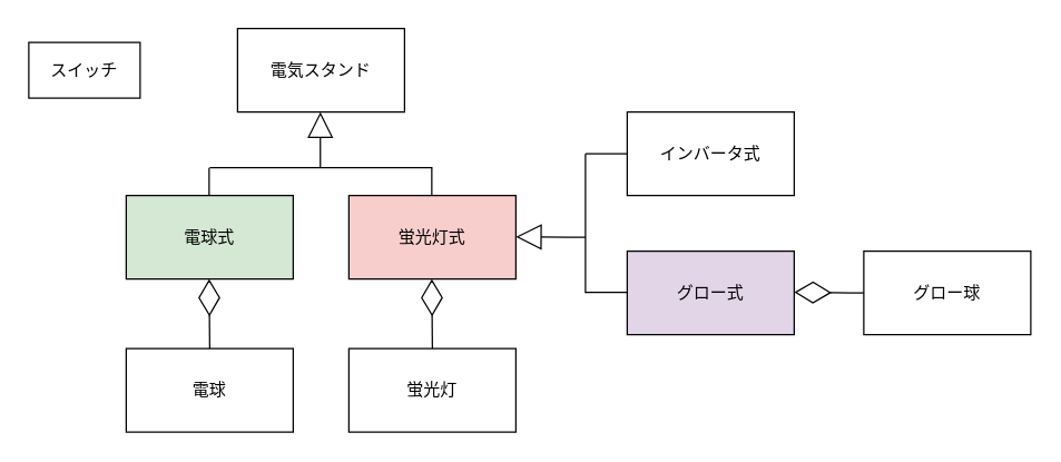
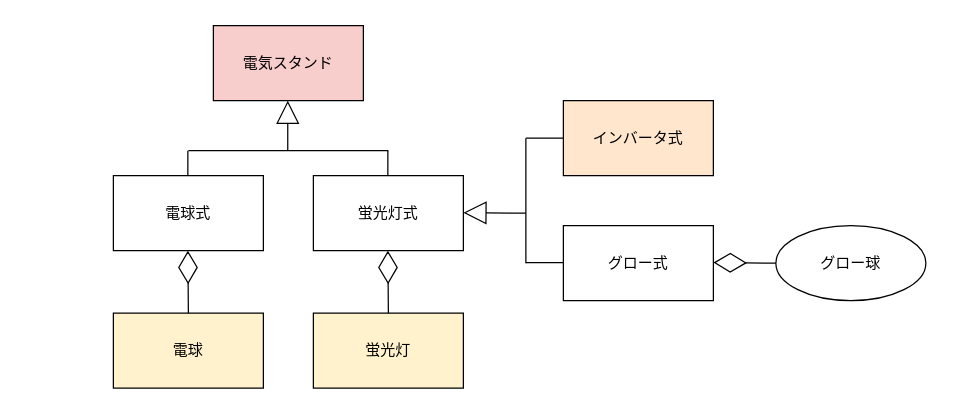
  <mxCell id="0" />
  <mxCell id="1" parent="0" />
- <mxCell id="2" value="電気スタンド" style="rounded=0;whiteSpace=wrap;html=1;" vertex="1" parent="1"><mxGeometry x="170" y="20" width="120" height="60" as="geometry" /></mxCell>
- <mxCell id="3" value="スイッチ" style="rounded=0;whiteSpace=wrap;html=1;" vertex="1" parent="1"><mxGeometry x="20" y="30" width="80" height="40" as="geometry" /></mxCell>
- <mxCell id="4" value="電球式" style="rounded=0;whiteSpace=wrap;html=1;fillColor=#d5e8d4;" vertex="1" parent="1"><mxGeometry x="90" y="140" width="120" height="60" as="geometry" /></mxCell>
- <mxCell id="5" value="蛍光灯式" style="rounded=0;whiteSpace=wrap;html=1;fillColor=#f8cecc;" vertex="1" parent="1"><mxGeometry x="250" y="140" width="120" height="60" as="geometry" /></mxCell>
- <mxCell id="6" value="電球" style="rounded=0;whiteSpace=wrap;html=1;" vertex="1" parent="1"><mxGeometry x="90" y="250" width="120" height="60" as="geometry" /></mxCell>
- <mxCell id="7" value="蛍光灯" style="rounded=0;whiteSpace=wrap;html=1;" vertex="1" parent="1"><mxGeometry x="250" y="250" width="120" height="60" as="geometry" /></mxCell>
- <mxCell id="8" value="インバータ式" style="rounded=0;whiteSpace=wrap;html=1;" vertex="1" parent="1"><mxGeometry x="450" y="80" width="120" height="60" as="geometry" /></mxCell>
- <mxCell id="9" value="グロー式" style="rounded=0;whiteSpace=wrap;html=1;fillColor=#e1d5e7;" vertex="1" parent="1"><mxGeometry x="450" y="180" width="120" height="60" as="geometry" /></mxCell>
- <mxCell id="10" value="グロー球" style="rounded=0;whiteSpace=wrap;html=1;" vertex="1" parent="1"><mxGeometry x="620" y="180" width="120" height="60" as="geometry" /></mxCell>
+ <mxCell id="2" value="電気スタンド" style="rounded=0;whiteSpace=wrap;html=1;fillColor=#f8cecc;" vertex="1" parent="1"><mxGeometry x="170" y="20" width="120" height="60" as="geometry" /></mxCell>
+ <mxCell id="4" value="電球式" style="rounded=0;whiteSpace=wrap;html=1;" vertex="1" parent="1"><mxGeometry x="90" y="140" width="120" height="60" as="geometry" /></mxCell>
+ <mxCell id="5" value="蛍光灯式" style="rounded=0;whiteSpace=wrap;html=1;" vertex="1" parent="1"><mxGeometry x="250" y="140" width="120" height="60" as="geometry" /></mxCell>
+ <mxCell id="6" value="電球" style="rounded=0;whiteSpace=wrap;html=1;fillColor=#fff2cc;" vertex="1" parent="1"><mxGeometry x="90" y="250" width="120" height="60" as="geometry" /></mxCell>
+ <mxCell id="7" value="蛍光灯" style="rounded=0;whiteSpace=wrap;html=1;fillColor=#fff2cc;" vertex="1" parent="1"><mxGeometry x="250" y="250" width="120" height="60" as="geometry" /></mxCell>
+ <mxCell id="8" value="インバータ式" style="rounded=0;whiteSpace=wrap;html=1;fillColor=#ffe6cc;" vertex="1" parent="1"><mxGeometry x="450" y="80" width="120" height="60" as="geometry" /></mxCell>
+ <mxCell id="9" value="グロー式" style="rounded=0;whiteSpace=wrap;html=1;" vertex="1" parent="1"><mxGeometry x="450" y="180" width="120" height="60" as="geometry" /></mxCell>
+ <mxCell id="10" value="グロー球" style="ellipse;whiteSpace=wrap;html=1;" vertex="1" parent="1"><mxGeometry x="620" y="180" width="120" height="60" as="geometry" /></mxCell>
  <mxCell id="11" value="" style="endArrow=block;endSize=16;endFill=0;html=1;rounded=0;" edge="1" parent="1"><mxGeometry width="160" relative="1" as="geometry"><mxPoint x="229.5" y="120" as="sourcePoint" /><mxPoint x="229.5" y="80" as="targetPoint" /></mxGeometry></mxCell>
  <mxCell id="12" value="" style="endArrow=none;html=1;rounded=0;" edge="1" parent="1"><mxGeometry width="50" height="50" relative="1" as="geometry"><mxPoint x="150" y="120" as="sourcePoint" /><mxPoint x="310" y="120" as="targetPoint" /></mxGeometry></mxCell>
  <mxCell id="13" value="" style="endArrow=none;html=1;rounded=0;" edge="1" parent="1"><mxGeometry width="50" height="50" relative="1" as="geometry"><mxPoint x="149.58" y="140" as="sourcePoint" /><mxPoint x="149.58" y="120" as="targetPoint" /></mxGeometry></mxCell>
  <mxCell id="14" value="" style="endArrow=none;html=1;rounded=0;" edge="1" parent="1"><mxGeometry width="50" height="50" relative="1" as="geometry"><mxPoint x="309.58" y="140" as="sourcePoint" /><mxPoint x="309.58" y="120" as="targetPoint" /></mxGeometry></mxCell>
  <mxCell id="15" value="" style="endArrow=block;endSize=16;endFill=0;html=1;rounded=0;" edge="1" parent="1"><mxGeometry width="160" relative="1" as="geometry"><mxPoint x="420" y="170" as="sourcePoint" /><mxPoint x="370" y="169.66" as="targetPoint" /></mxGeometry></mxCell>
  <mxCell id="16" value="" style="endArrow=none;html=1;rounded=0;" edge="1" parent="1"><mxGeometry width="50" height="50" relative="1" as="geometry"><mxPoint x="420" y="210" as="sourcePoint" /><mxPoint x="420" y="110" as="targetPoint" /></mxGeometry></mxCell>
  <mxCell id="17" value="" style="endArrow=none;html=1;rounded=0;entryX=0;entryY=0.5;entryDx=0;entryDy=0;" edge="1" parent="1" target="8"><mxGeometry width="50" height="50" relative="1" as="geometry"><mxPoint x="420" y="110" as="sourcePoint" /><mxPoint x="440" y="60" as="targetPoint" /></mxGeometry></mxCell>
  <mxCell id="18" value="" style="endArrow=none;html=1;rounded=0;" edge="1" parent="1"><mxGeometry width="50" height="50" relative="1" as="geometry"><mxPoint x="420" y="209.66" as="sourcePoint" /><mxPoint x="450" y="209.66" as="targetPoint" /></mxGeometry></mxCell>
  <mxCell id="19" value="" style="endArrow=diamondThin;endFill=0;endSize=24;html=1;rounded=0;" edge="1" parent="1"><mxGeometry width="160" relative="1" as="geometry"><mxPoint x="150" y="250" as="sourcePoint" /><mxPoint x="149.58" y="200" as="targetPoint" /></mxGeometry></mxCell>
  <mxCell id="20" value="" style="endArrow=diamondThin;endFill=0;endSize=24;html=1;rounded=0;" edge="1" parent="1"><mxGeometry width="160" relative="1" as="geometry"><mxPoint x="310" y="250" as="sourcePoint" /><mxPoint x="309.58" y="200" as="targetPoint" /></mxGeometry></mxCell>
  <mxCell id="21" value="" style="endArrow=diamondThin;endFill=0;endSize=24;html=1;rounded=0;exitX=0;exitY=0.5;exitDx=0;exitDy=0;" edge="1" parent="1" source="10"><mxGeometry width="160" relative="1" as="geometry"><mxPoint x="610" y="209.58" as="sourcePoint" /><mxPoint x="570" y="209.58" as="targetPoint" /></mxGeometry></mxCell>
